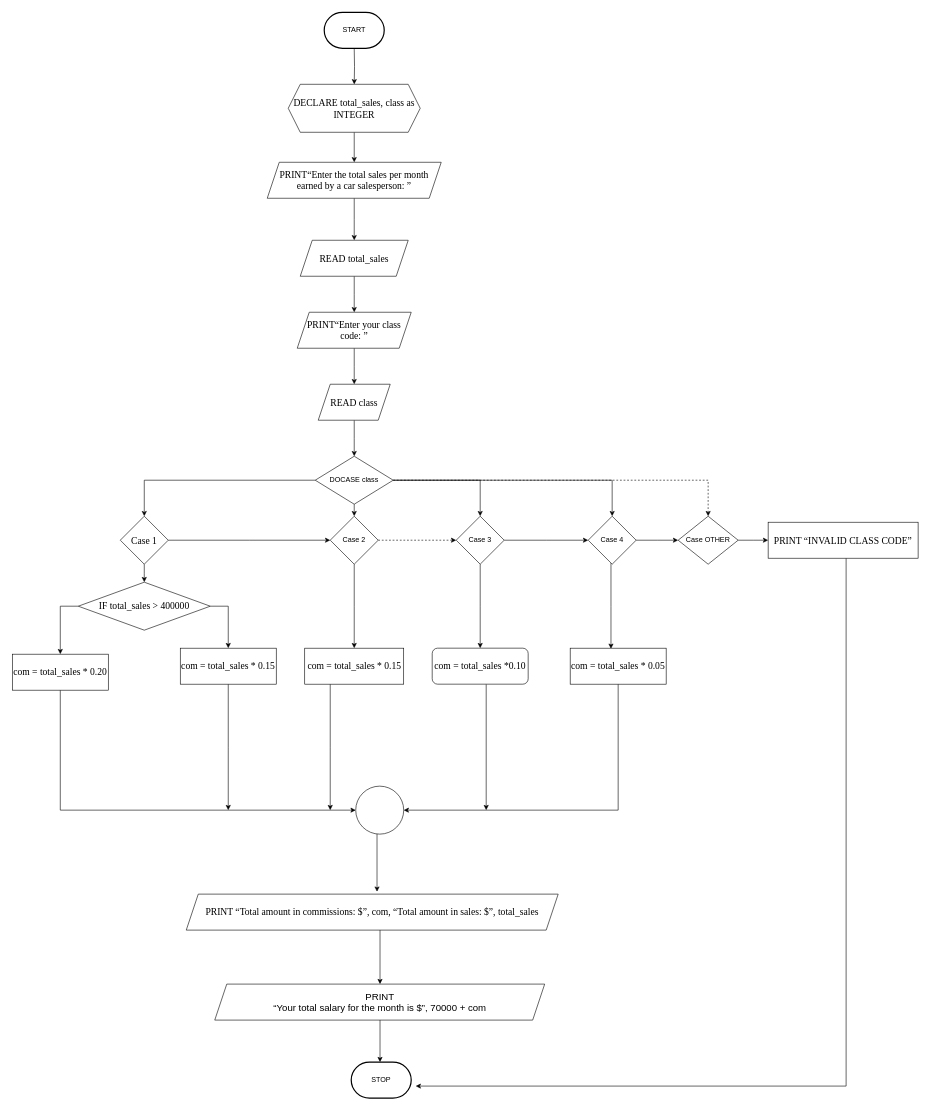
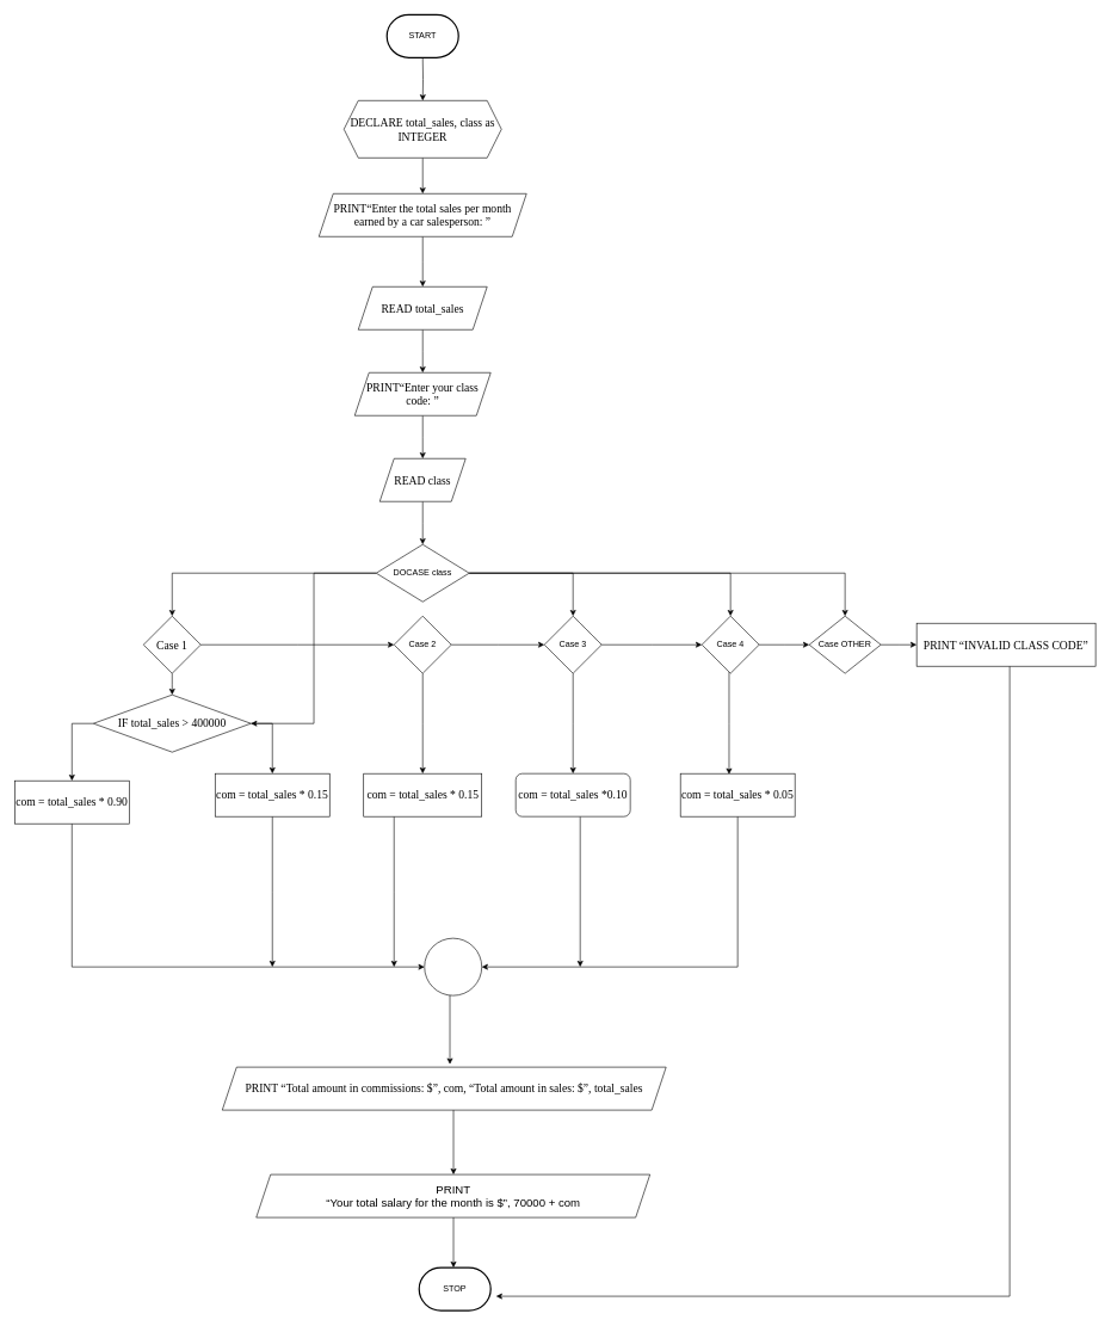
  <mxCell id="0" />
  <mxCell id="1" parent="0" />
  <mxCell id="2" style="edgeStyle=orthogonalEdgeStyle;rounded=0;orthogonalLoop=1;jettySize=auto;html=1;entryX=0.5;entryY=0;entryDx=0;entryDy=0;" edge="1" parent="1" target="8"><mxGeometry relative="1" as="geometry"><mxPoint x="590" y="130" as="targetPoint" /><mxPoint x="590" y="80" as="sourcePoint" /></mxGeometry></mxCell>
  <mxCell id="3" style="edgeStyle=orthogonalEdgeStyle;rounded=0;orthogonalLoop=1;jettySize=auto;html=1;" edge="1" parent="1"><mxGeometry relative="1" as="geometry"><mxPoint x="590" y="270" as="targetPoint" /><mxPoint x="590" y="220" as="sourcePoint" /></mxGeometry></mxCell>
  <mxCell id="4" style="edgeStyle=orthogonalEdgeStyle;rounded=0;orthogonalLoop=1;jettySize=auto;html=1;" edge="1" parent="1" source="5"><mxGeometry relative="1" as="geometry"><mxPoint x="590" y="400" as="targetPoint" /></mxGeometry></mxCell>
  <mxCell id="5" value="&lt;span style=&quot;font-size: 12pt; line-height: 107%; font-family: &amp;quot;Times New Roman&amp;quot;, serif;&quot;&gt;PRINT“Enter the total sales per month earned by a car salesperson: ”&lt;/span&gt;" style="shape=parallelogram;perimeter=parallelogramPerimeter;whiteSpace=wrap;html=1;fixedSize=1;" vertex="1" parent="1"><mxGeometry x="445" y="270" width="290" height="60" as="geometry" /></mxCell>
  <mxCell id="6" style="edgeStyle=orthogonalEdgeStyle;rounded=0;orthogonalLoop=1;jettySize=auto;html=1;" edge="1" parent="1" source="7"><mxGeometry relative="1" as="geometry"><mxPoint x="590" y="520" as="targetPoint" /></mxGeometry></mxCell>
  <mxCell id="7" value="&lt;span style=&quot;font-size: 12pt; line-height: 107%; font-family: &amp;quot;Times New Roman&amp;quot;, serif;&quot;&gt;READ total_sales&lt;/span&gt;" style="shape=parallelogram;perimeter=parallelogramPerimeter;whiteSpace=wrap;html=1;fixedSize=1;" vertex="1" parent="1"><mxGeometry x="500" y="400" width="180" height="60" as="geometry" /></mxCell>
  <mxCell id="8" value="&lt;span style=&quot;font-family: &amp;quot;Times New Roman&amp;quot;, serif; font-size: 16px;&quot;&gt;DECLARE total_sales, class as INTEGER&lt;/span&gt;" style="shape=hexagon;perimeter=hexagonPerimeter2;whiteSpace=wrap;html=1;fixedSize=1;" vertex="1" parent="1"><mxGeometry x="480" y="140" width="220" height="80" as="geometry" /></mxCell>
  <mxCell id="9" style="edgeStyle=orthogonalEdgeStyle;rounded=0;orthogonalLoop=1;jettySize=auto;html=1;" edge="1" parent="1" source="10"><mxGeometry relative="1" as="geometry"><mxPoint x="590" y="640" as="targetPoint" /></mxGeometry></mxCell>
  <mxCell id="10" value="&lt;p style=&quot;line-height:normal&quot; class=&quot;MsoNormal&quot;&gt;&lt;span style=&quot;font-size: 12pt; font-family: &amp;quot;Times New Roman&amp;quot;, serif;&quot;&gt;PRINT“Enter your class code: ”&lt;/span&gt;&lt;span&gt;&lt;/span&gt;&lt;/p&gt;" style="shape=parallelogram;perimeter=parallelogramPerimeter;whiteSpace=wrap;html=1;fixedSize=1;" vertex="1" parent="1"><mxGeometry x="495" y="520" width="190" height="60" as="geometry" /></mxCell>
  <mxCell id="11" style="edgeStyle=orthogonalEdgeStyle;rounded=0;orthogonalLoop=1;jettySize=auto;html=1;" edge="1" parent="1" source="12"><mxGeometry relative="1" as="geometry"><mxPoint x="590" y="760" as="targetPoint" /></mxGeometry></mxCell>
  <mxCell id="12" value="&lt;span style=&quot;font-size: 12pt; line-height: 107%; font-family: &amp;quot;Times New Roman&amp;quot;, serif;&quot;&gt;READ class&lt;/span&gt;" style="shape=parallelogram;perimeter=parallelogramPerimeter;whiteSpace=wrap;html=1;fixedSize=1;" vertex="1" parent="1"><mxGeometry x="530" y="640" width="120" height="60" as="geometry" /></mxCell>
  <mxCell id="13" style="edgeStyle=elbowEdgeStyle;rounded=0;orthogonalLoop=1;jettySize=auto;html=1;entryX=0.5;entryY=0;entryDx=0;entryDy=0;exitX=0;exitY=0.5;exitDx=0;exitDy=0;" edge="1" parent="1" source="18" target="21"><mxGeometry relative="1" as="geometry"><Array as="points"><mxPoint x="240" y="810" /><mxPoint x="270" y="820" /><mxPoint x="340" y="790" /><mxPoint x="390" y="800" /><mxPoint x="440" y="820" /></Array></mxGeometry></mxCell>
- <mxCell id="14" style="edgeStyle=elbowEdgeStyle;rounded=0;orthogonalLoop=1;jettySize=auto;html=1;entryX=0.5;entryY=0;entryDx=0;entryDy=0;" edge="1" parent="1" source="18" target="27"><mxGeometry relative="1" as="geometry" /></mxCell>
+ <mxCell id="14" style="edgeStyle=elbowEdgeStyle;rounded=0;orthogonalLoop=1;jettySize=auto;html=1;" edge="1" parent="1" source="18" target="24"><mxGeometry relative="1" as="geometry" /></mxCell>
  <mxCell id="15" style="edgeStyle=elbowEdgeStyle;rounded=0;orthogonalLoop=1;jettySize=auto;html=1;entryX=0.5;entryY=0;entryDx=0;entryDy=0;" edge="1" parent="1" source="18" target="30"><mxGeometry relative="1" as="geometry"><Array as="points"><mxPoint x="800" y="800" /></Array></mxGeometry></mxCell>
  <mxCell id="16" style="edgeStyle=elbowEdgeStyle;rounded=0;orthogonalLoop=1;jettySize=auto;html=1;entryX=0.5;entryY=0;entryDx=0;entryDy=0;" edge="1" parent="1" source="18" target="33"><mxGeometry relative="1" as="geometry"><Array as="points"><mxPoint x="1020" y="800" /></Array></mxGeometry></mxCell>
- <mxCell id="17" style="edgeStyle=elbowEdgeStyle;rounded=0;orthogonalLoop=1;jettySize=auto;html=1;exitX=1;exitY=0.5;exitDx=0;exitDy=0;entryX=0.5;entryY=0;entryDx=0;entryDy=0;dashed=1;" edge="1" parent="1" source="18" target="35"><mxGeometry relative="1" as="geometry"><Array as="points"><mxPoint x="1180" y="790" /></Array></mxGeometry></mxCell>
+ <mxCell id="17" style="edgeStyle=elbowEdgeStyle;rounded=0;orthogonalLoop=1;jettySize=auto;html=1;exitX=1;exitY=0.5;exitDx=0;exitDy=0;entryX=0.5;entryY=0;entryDx=0;entryDy=0;" edge="1" parent="1" source="18" target="35"><mxGeometry relative="1" as="geometry"><Array as="points"><mxPoint x="1180" y="790" /></Array></mxGeometry></mxCell>
  <mxCell id="18" value="DOCASE class" style="rhombus;whiteSpace=wrap;html=1;" vertex="1" parent="1"><mxGeometry x="525" y="760" width="130" height="80" as="geometry" /></mxCell>
  <mxCell id="19" style="edgeStyle=elbowEdgeStyle;rounded=0;orthogonalLoop=1;jettySize=auto;html=1;entryX=0.5;entryY=0;entryDx=0;entryDy=0;" edge="1" parent="1" source="21" target="24"><mxGeometry relative="1" as="geometry" /></mxCell>
  <mxCell id="20" style="edgeStyle=elbowEdgeStyle;rounded=0;orthogonalLoop=1;jettySize=auto;html=1;entryX=0;entryY=0.5;entryDx=0;entryDy=0;" edge="1" parent="1" source="21" target="27"><mxGeometry relative="1" as="geometry" /></mxCell>
  <mxCell id="21" value="&lt;span style=&quot;font-size: 12pt; line-height: 107%; font-family: &amp;quot;Times New Roman&amp;quot;, serif;&quot;&gt;Case 1&lt;/span&gt;" style="rhombus;whiteSpace=wrap;html=1;" vertex="1" parent="1"><mxGeometry x="200" y="860" width="80" height="80" as="geometry" /></mxCell>
  <mxCell id="22" style="edgeStyle=elbowEdgeStyle;rounded=0;orthogonalLoop=1;jettySize=auto;html=1;exitX=0;exitY=0.5;exitDx=0;exitDy=0;entryX=0.5;entryY=0;entryDx=0;entryDy=0;" edge="1" parent="1" source="24" target="37"><mxGeometry relative="1" as="geometry"><Array as="points"><mxPoint x="100" y="1040" /></Array></mxGeometry></mxCell>
  <mxCell id="23" style="edgeStyle=elbowEdgeStyle;rounded=0;orthogonalLoop=1;jettySize=auto;html=1;exitX=1;exitY=0.5;exitDx=0;exitDy=0;entryX=0.5;entryY=0;entryDx=0;entryDy=0;" edge="1" parent="1" source="24" target="39"><mxGeometry relative="1" as="geometry"><Array as="points"><mxPoint x="380" y="1040" /></Array></mxGeometry></mxCell>
  <mxCell id="24" value="&lt;span style=&quot;font-size: 12pt; line-height: 107%; font-family: &amp;quot;Times New Roman&amp;quot;, serif;&quot;&gt;IF total_sales &amp;gt; 400000&lt;/span&gt;" style="rhombus;whiteSpace=wrap;html=1;" vertex="1" parent="1"><mxGeometry x="130" y="970" width="220" height="80" as="geometry" /></mxCell>
  <mxCell id="25" style="edgeStyle=elbowEdgeStyle;rounded=0;orthogonalLoop=1;jettySize=auto;html=1;exitX=0.5;exitY=1;exitDx=0;exitDy=0;entryX=0.5;entryY=0;entryDx=0;entryDy=0;" edge="1" parent="1" source="27" target="41"><mxGeometry relative="1" as="geometry" /></mxCell>
- <mxCell id="26" style="edgeStyle=elbowEdgeStyle;rounded=0;orthogonalLoop=1;jettySize=auto;html=1;entryX=0;entryY=0.5;entryDx=0;entryDy=0;dashed=1;" edge="1" parent="1" source="27" target="30"><mxGeometry relative="1" as="geometry" /></mxCell>
+ <mxCell id="26" style="edgeStyle=elbowEdgeStyle;rounded=0;orthogonalLoop=1;jettySize=auto;html=1;entryX=0;entryY=0.5;entryDx=0;entryDy=0;" edge="1" parent="1" source="27" target="30"><mxGeometry relative="1" as="geometry" /></mxCell>
  <mxCell id="27" value="Case 2" style="rhombus;whiteSpace=wrap;html=1;" vertex="1" parent="1"><mxGeometry x="550" y="860" width="80" height="80" as="geometry" /></mxCell>
  <mxCell id="28" style="edgeStyle=elbowEdgeStyle;rounded=0;orthogonalLoop=1;jettySize=auto;html=1;entryX=0.5;entryY=0;entryDx=0;entryDy=0;" edge="1" parent="1" source="30" target="43"><mxGeometry relative="1" as="geometry" /></mxCell>
  <mxCell id="29" style="edgeStyle=elbowEdgeStyle;rounded=0;orthogonalLoop=1;jettySize=auto;html=1;entryX=0;entryY=0.5;entryDx=0;entryDy=0;" edge="1" parent="1" source="30" target="33"><mxGeometry relative="1" as="geometry" /></mxCell>
  <mxCell id="30" value="Case 3" style="rhombus;whiteSpace=wrap;html=1;" vertex="1" parent="1"><mxGeometry x="760" y="860" width="80" height="80" as="geometry" /></mxCell>
  <mxCell id="31" style="edgeStyle=elbowEdgeStyle;rounded=0;orthogonalLoop=1;jettySize=auto;html=1;entryX=0.425;entryY=0.017;entryDx=0;entryDy=0;entryPerimeter=0;" edge="1" parent="1" source="33" target="45"><mxGeometry relative="1" as="geometry" /></mxCell>
  <mxCell id="32" style="edgeStyle=elbowEdgeStyle;rounded=0;orthogonalLoop=1;jettySize=auto;html=1;entryX=0;entryY=0.5;entryDx=0;entryDy=0;" edge="1" parent="1" source="33" target="35"><mxGeometry relative="1" as="geometry" /></mxCell>
  <mxCell id="33" value="Case 4" style="rhombus;whiteSpace=wrap;html=1;" vertex="1" parent="1"><mxGeometry x="980" y="860" width="80" height="80" as="geometry" /></mxCell>
  <mxCell id="34" style="edgeStyle=elbowEdgeStyle;rounded=0;orthogonalLoop=1;jettySize=auto;html=1;exitX=1;exitY=0.5;exitDx=0;exitDy=0;entryX=0;entryY=0.5;entryDx=0;entryDy=0;" edge="1" parent="1" source="35" target="47"><mxGeometry relative="1" as="geometry" /></mxCell>
  <mxCell id="35" value="Case OTHER" style="rhombus;whiteSpace=wrap;html=1;" vertex="1" parent="1"><mxGeometry x="1130" y="860" width="100" height="80" as="geometry" /></mxCell>
  <mxCell id="36" style="edgeStyle=elbowEdgeStyle;rounded=0;orthogonalLoop=1;jettySize=auto;html=1;entryX=0;entryY=0.5;entryDx=0;entryDy=0;" edge="1" parent="1" source="37" target="49"><mxGeometry relative="1" as="geometry"><Array as="points"><mxPoint x="100" y="1200" /></Array></mxGeometry></mxCell>
- <mxCell id="37" value="&lt;span style=&quot;font-size: 12pt; line-height: 107%; font-family: &amp;quot;Times New Roman&amp;quot;, serif;&quot;&gt;com = total_sales * 0.20&lt;/span&gt;" style="rounded=0;whiteSpace=wrap;html=1;" vertex="1" parent="1"><mxGeometry x="20" y="1090" width="160" height="60" as="geometry" /></mxCell>
+ <mxCell id="37" value="&lt;span style=&quot;font-size: 12pt; line-height: 107%; font-family: &amp;quot;Times New Roman&amp;quot;, serif;&quot;&gt;com = total_sales * 0.90&lt;/span&gt;" style="rounded=0;whiteSpace=wrap;html=1;" vertex="1" parent="1"><mxGeometry x="20" y="1090" width="160" height="60" as="geometry" /></mxCell>
  <mxCell id="38" style="edgeStyle=elbowEdgeStyle;rounded=0;orthogonalLoop=1;jettySize=auto;html=1;" edge="1" parent="1" source="39"><mxGeometry relative="1" as="geometry"><mxPoint x="380" y="1350" as="targetPoint" /></mxGeometry></mxCell>
  <mxCell id="39" value="&lt;span style=&quot;font-size: 12pt; line-height: 107%; font-family: &amp;quot;Times New Roman&amp;quot;, serif;&quot;&gt;com = total_sales * 0.15&lt;/span&gt;" style="rounded=0;whiteSpace=wrap;html=1;fontStyle=0" vertex="1" parent="1"><mxGeometry x="300" y="1080" width="160" height="60" as="geometry" /></mxCell>
  <mxCell id="40" style="edgeStyle=elbowEdgeStyle;rounded=0;orthogonalLoop=1;jettySize=auto;html=1;strokeColor=default;strokeWidth=1;" edge="1" parent="1" source="41"><mxGeometry relative="1" as="geometry"><mxPoint x="550" y="1350" as="targetPoint" /></mxGeometry></mxCell>
  <mxCell id="41" value="&lt;span style=&quot;font-size: 12pt; line-height: 107%; font-family: &amp;quot;Times New Roman&amp;quot;, serif;&quot;&gt;com = total_sales * 0.15&lt;/span&gt;" style="rounded=0;whiteSpace=wrap;html=1;" vertex="1" parent="1"><mxGeometry x="507.5" y="1080" width="165" height="60" as="geometry" /></mxCell>
  <mxCell id="42" style="edgeStyle=elbowEdgeStyle;rounded=0;orthogonalLoop=1;jettySize=auto;html=1;" edge="1" parent="1" source="43"><mxGeometry relative="1" as="geometry"><mxPoint x="810" y="1350" as="targetPoint" /><Array as="points"><mxPoint x="810" y="1350" /></Array></mxGeometry></mxCell>
  <mxCell id="43" value="&lt;span style=&quot;font-size: 12pt; line-height: 107%; font-family: &amp;quot;Times New Roman&amp;quot;, serif;&quot;&gt;com = total_sales *0.10&lt;/span&gt;" style="whiteSpace=wrap;html=1;rounded=1;" vertex="1" parent="1"><mxGeometry x="720" y="1080" width="160" height="60" as="geometry" /></mxCell>
  <mxCell id="44" style="edgeStyle=elbowEdgeStyle;rounded=0;orthogonalLoop=1;jettySize=auto;html=1;exitX=0.5;exitY=1;exitDx=0;exitDy=0;entryX=1;entryY=0.5;entryDx=0;entryDy=0;" edge="1" parent="1" source="45" target="49"><mxGeometry relative="1" as="geometry"><Array as="points"><mxPoint x="1030" y="1250" /></Array></mxGeometry></mxCell>
  <mxCell id="45" value="&lt;span style=&quot;font-size: 12pt; line-height: 107%; font-family: &amp;quot;Times New Roman&amp;quot;, serif;&quot;&gt;com = total_sales * 0.05&lt;/span&gt;" style="rounded=0;whiteSpace=wrap;html=1;" vertex="1" parent="1"><mxGeometry x="950" y="1080" width="160" height="60" as="geometry" /></mxCell>
  <mxCell id="46" style="edgeStyle=elbowEdgeStyle;rounded=0;orthogonalLoop=1;jettySize=auto;html=1;entryX=1;entryY=0.5;entryDx=0;entryDy=0;" edge="1" parent="1" source="47"><mxGeometry relative="1" as="geometry"><mxPoint x="692.5" y="1810" as="targetPoint" /><Array as="points"><mxPoint x="1410" y="990" /><mxPoint x="1380" y="1050" /></Array></mxGeometry></mxCell>
  <mxCell id="47" value="&lt;span style=&quot;font-size: 12pt; line-height: 107%; font-family: &amp;quot;Times New Roman&amp;quot;, serif;&quot;&gt;PRINT “INVALID CLASS CODE”&lt;/span&gt;" style="rounded=0;whiteSpace=wrap;html=1;" vertex="1" parent="1"><mxGeometry x="1280" y="870" width="250" height="60" as="geometry" /></mxCell>
  <mxCell id="48" style="edgeStyle=elbowEdgeStyle;rounded=0;orthogonalLoop=1;jettySize=auto;html=1;entryX=0.513;entryY=-0.067;entryDx=0;entryDy=0;entryPerimeter=0;" edge="1" parent="1" source="49" target="51"><mxGeometry relative="1" as="geometry" /></mxCell>
  <mxCell id="49" value="" style="ellipse;whiteSpace=wrap;html=1;aspect=fixed;" vertex="1" parent="1"><mxGeometry x="592.5" y="1310" width="80" height="80" as="geometry" /></mxCell>
  <mxCell id="50" style="edgeStyle=elbowEdgeStyle;rounded=0;orthogonalLoop=1;jettySize=auto;html=1;entryX=0.5;entryY=0;entryDx=0;entryDy=0;" edge="1" parent="1" source="51" target="53"><mxGeometry relative="1" as="geometry" /></mxCell>
  <mxCell id="51" value="&lt;p style=&quot;line-height:normal&quot; class=&quot;MsoNormal&quot;&gt;&lt;/p&gt;&lt;p style=&quot;line-height:normal&quot; class=&quot;MsoNormal&quot;&gt;&lt;span style=&quot;font-size: 12pt; font-family: &amp;quot;Times New Roman&amp;quot;, serif;&quot;&gt;PRINT “Total amount in commissions: $”, com, “Total&amp;nbsp;&lt;/span&gt;&lt;span style=&quot;font-family: &amp;quot;Times New Roman&amp;quot;, serif; font-size: 12pt; text-indent: 0.5in; background-color: initial;&quot;&gt;amount&amp;nbsp;in sales: $”, total_sales&lt;/span&gt;&lt;/p&gt;" style="shape=parallelogram;perimeter=parallelogramPerimeter;whiteSpace=wrap;html=1;fixedSize=1;" vertex="1" parent="1"><mxGeometry x="310" y="1490" width="620" height="60" as="geometry" /></mxCell>
  <mxCell id="52" style="edgeStyle=elbowEdgeStyle;rounded=0;orthogonalLoop=1;jettySize=auto;html=1;entryX=0.5;entryY=0;entryDx=0;entryDy=0;" edge="1" parent="1" source="53"><mxGeometry relative="1" as="geometry"><mxPoint x="632.5" y="1770" as="targetPoint" /></mxGeometry></mxCell>
  <mxCell id="53" value="&lt;span style=&quot;font-size:12.0pt;line-height:107%;&lt;br/&gt;font-family:&amp;quot;Times New Roman&amp;quot;,serif;mso-fareast-font-family:&amp;quot;Times New Roman&amp;quot;;&lt;br/&gt;mso-ansi-language:EN-US;mso-fareast-language:EN-US;mso-bidi-language:AR-SA&quot;&gt;PRINT&lt;br/&gt;“Your total salary for the month is $”, 70000 + com&lt;/span&gt;" style="shape=parallelogram;perimeter=parallelogramPerimeter;whiteSpace=wrap;html=1;fixedSize=1;" vertex="1" parent="1"><mxGeometry x="357.5" y="1640" width="550" height="60" as="geometry" /></mxCell>
  <mxCell id="54" value="START" style="strokeWidth=2;html=1;shape=mxgraph.flowchart.terminator;whiteSpace=wrap;" vertex="1" parent="1"><mxGeometry x="540" y="20" width="100" height="60" as="geometry" /></mxCell>
  <mxCell id="55" value="STOP" style="strokeWidth=2;html=1;shape=mxgraph.flowchart.terminator;whiteSpace=wrap;" vertex="1" parent="1"><mxGeometry x="585" y="1770" width="100" height="60" as="geometry" /></mxCell>
